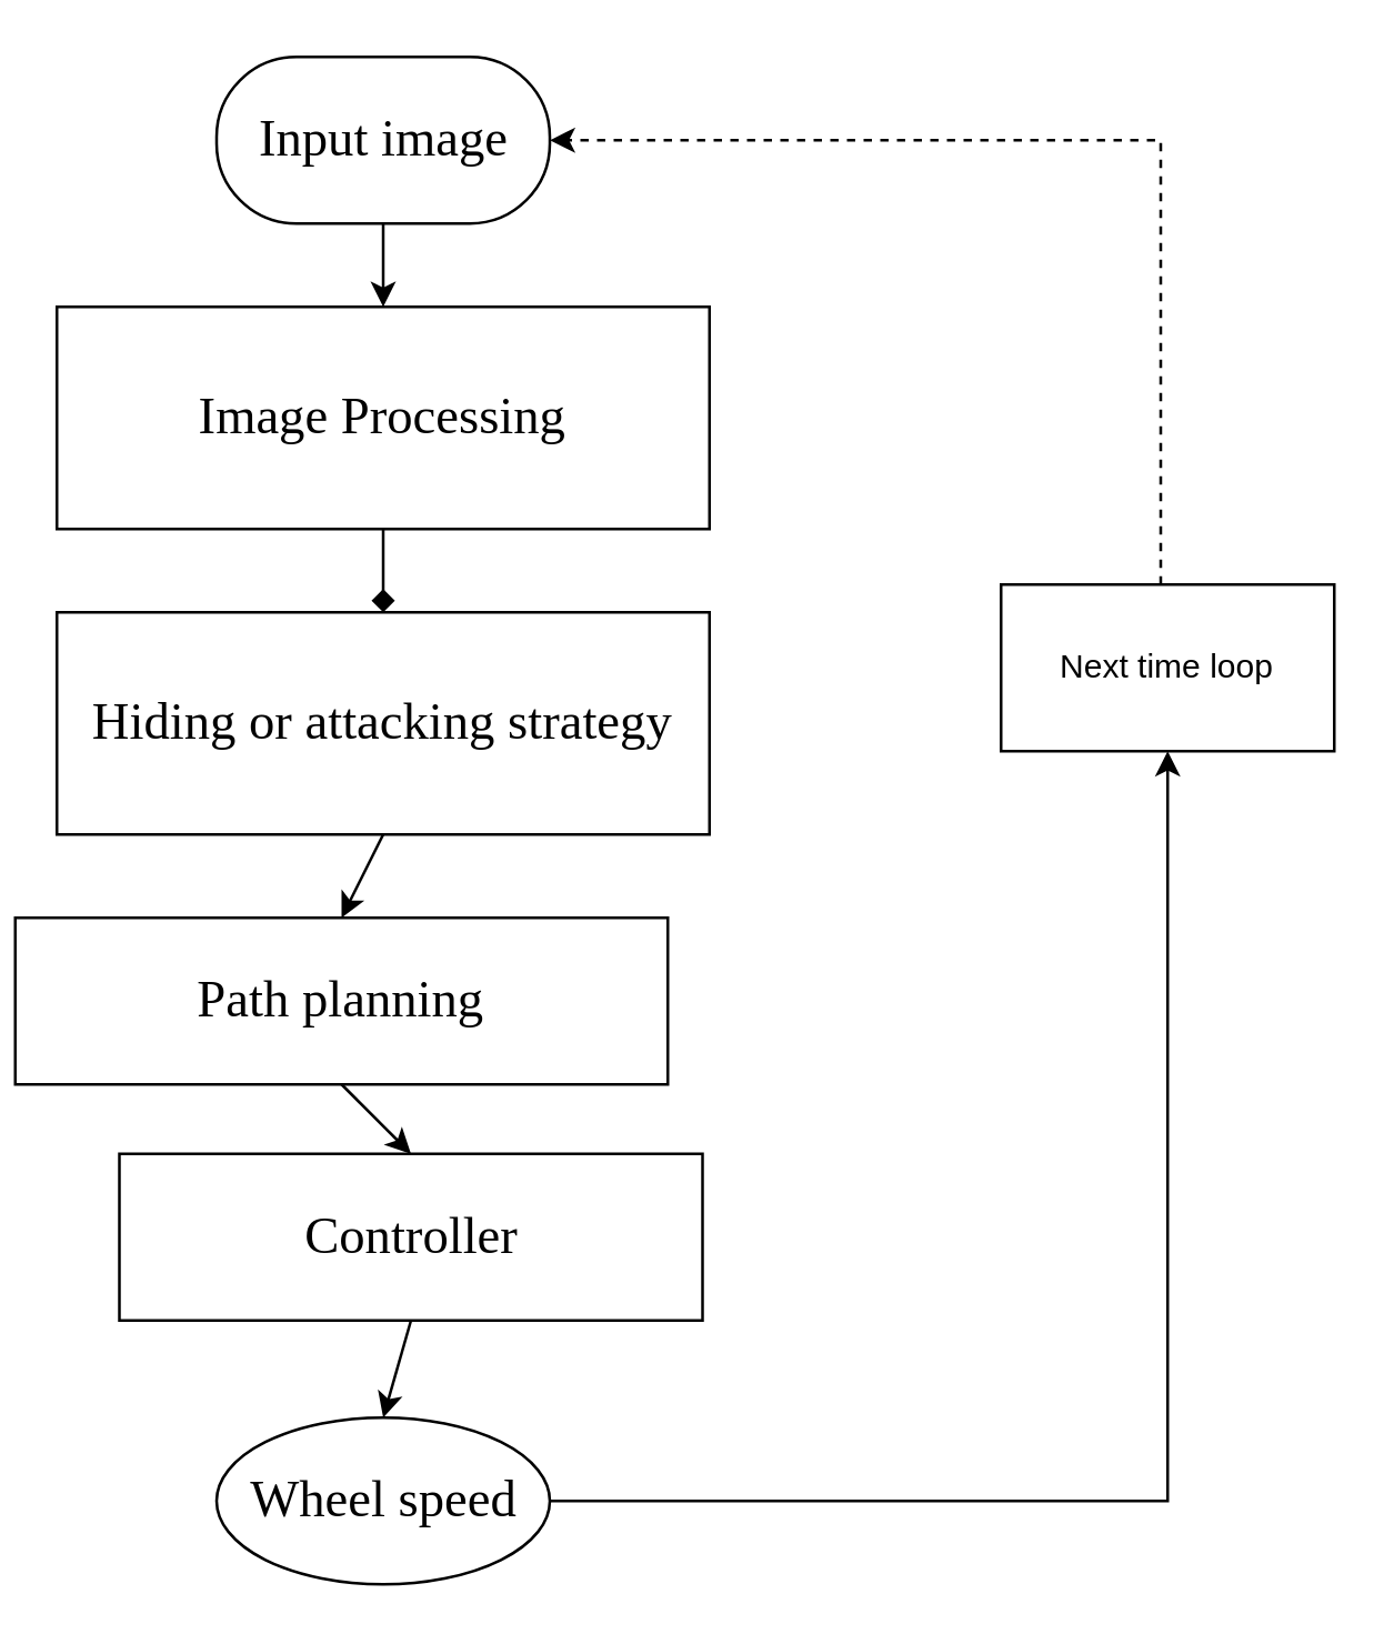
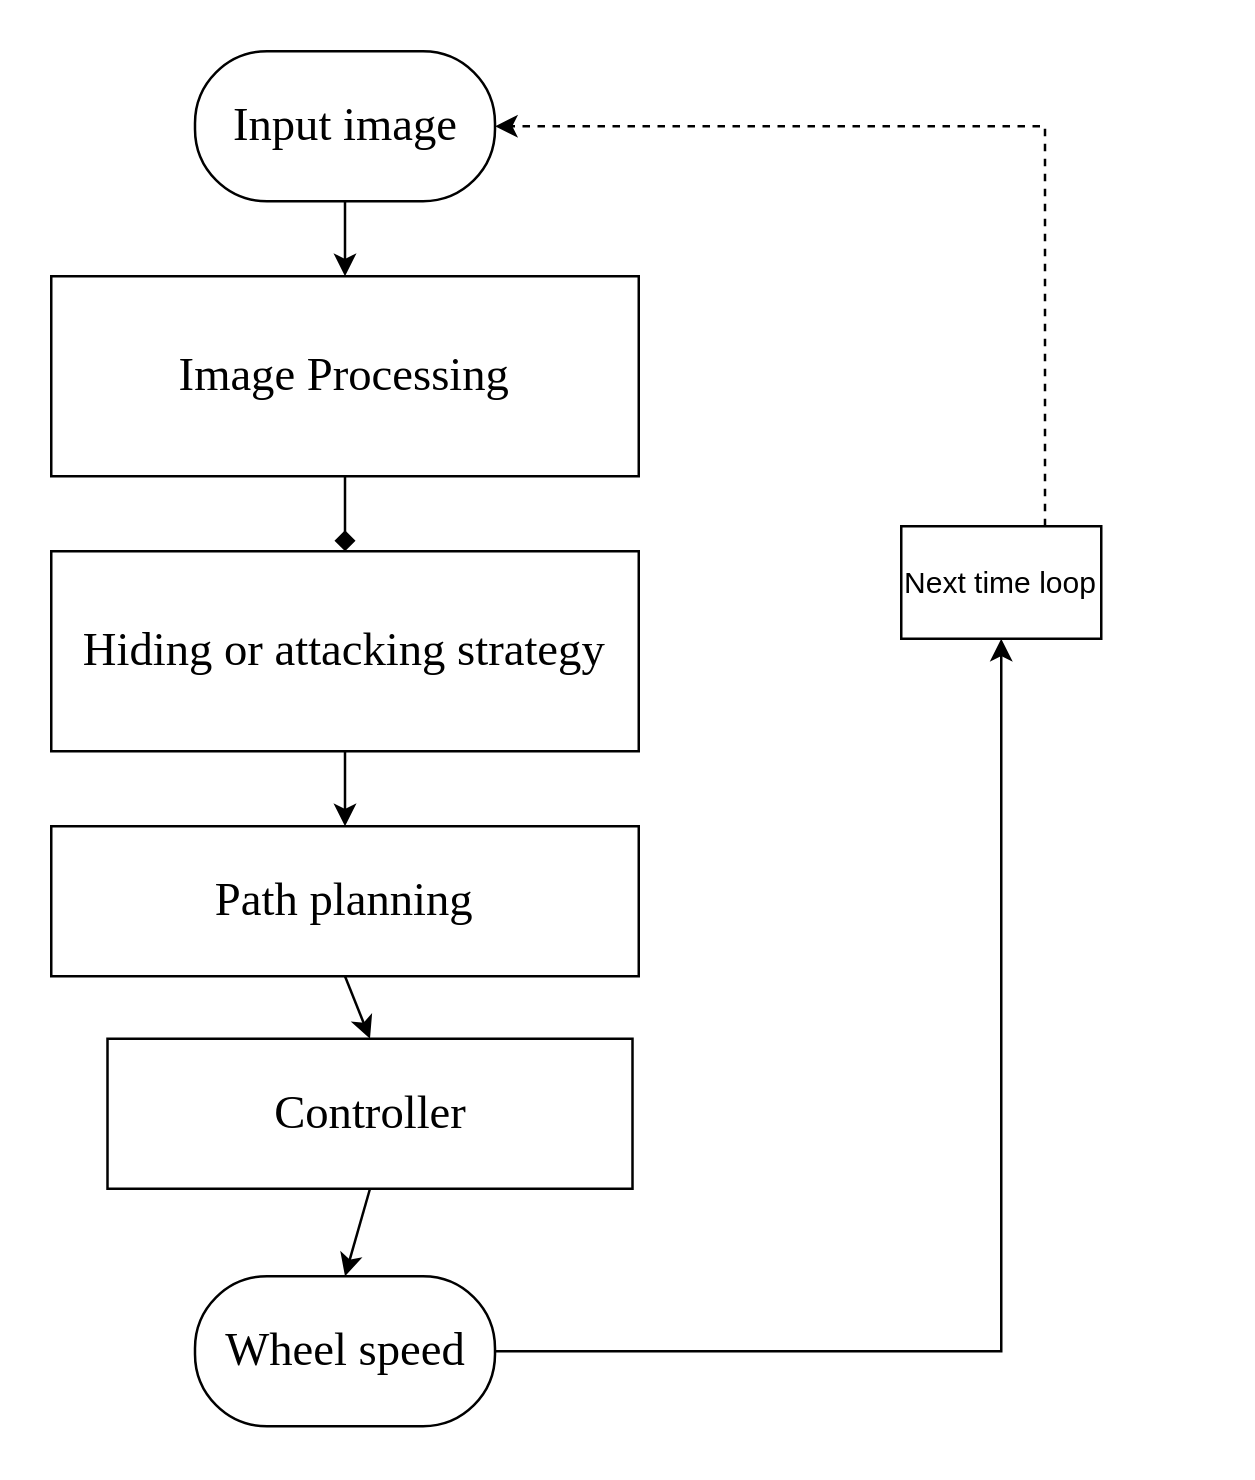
  <mxCell id="0" />
  <mxCell id="1" parent="0" />
  <mxCell id="2" value="&lt;p style=&quot;margin-top: 0pt ; margin-bottom: 0pt ; margin-left: 0in ; direction: ltr ; unicode-bidi: embed ; word-break: normal&quot;&gt;&lt;font face=&quot;calibri&quot;&gt;&lt;span style=&quot;font-size: 18.667px&quot;&gt;Input image&lt;/span&gt;&lt;/font&gt;&lt;/p&gt;" style="rounded=1;whiteSpace=wrap;html=1;arcSize=48;" vertex="1" parent="1"><mxGeometry x="77.5" y="20" width="120" height="60" as="geometry" /></mxCell>
  <mxCell id="3" value="&lt;p style=&quot;margin-top: 0pt ; margin-bottom: 0pt ; margin-left: 0in ; direction: ltr ; unicode-bidi: embed ; word-break: normal&quot;&gt;&lt;span style=&quot;font-size: 14pt ; font-family: &amp;#34;calibri&amp;#34;&quot;&gt;&lt;font color=&quot;#000000&quot;&gt;Image Processing&lt;/font&gt;&lt;/span&gt;&lt;/p&gt;" style="rounded=0;whiteSpace=wrap;html=1;arcSize=48;" vertex="1" parent="1"><mxGeometry x="20" y="110" width="235" height="80" as="geometry" /></mxCell>
  <mxCell id="4" style="edgeStyle=orthogonalEdgeStyle;rounded=0;orthogonalLoop=1;jettySize=auto;html=1;entryX=0.5;entryY=1;entryDx=0;entryDy=0;fontColor=#000000;exitX=1;exitY=0.5;exitDx=0;exitDy=0;" edge="1" parent="1" source="10" target="7"><mxGeometry relative="1" as="geometry" /></mxCell>
  <mxCell id="5" value="&lt;p style=&quot;margin-top: 0pt ; margin-bottom: 0pt ; margin-left: 0in ; direction: ltr ; unicode-bidi: embed ; word-break: normal&quot;&gt;&lt;span style=&quot;font-size: 14pt ; font-family: &amp;#34;calibri&amp;#34;&quot;&gt;&lt;font color=&quot;#000000&quot;&gt;Controller&lt;/font&gt;&lt;/span&gt;&lt;/p&gt;" style="rounded=0;whiteSpace=wrap;html=1;arcSize=48;" vertex="1" parent="1"><mxGeometry x="42.5" y="415" width="210" height="60" as="geometry" /></mxCell>
  <mxCell id="6" style="edgeStyle=orthogonalEdgeStyle;rounded=0;orthogonalLoop=1;jettySize=auto;html=1;entryX=1;entryY=0.5;entryDx=0;entryDy=0;fontColor=#000000;dashed=1;" edge="1" parent="1" source="7" target="2"><mxGeometry relative="1" as="geometry"><Array as="points"><mxPoint x="417.5" y="50" /></Array></mxGeometry></mxCell>
- <mxCell id="7" value="Next time loop" style="whiteSpace=wrap;html=1;rounded=0;fontColor=#000000;" vertex="1" parent="1"><mxGeometry x="360" y="210" width="120" height="60" as="geometry" /></mxCell>
+ <mxCell id="7" value="Next time loop" style="whiteSpace=wrap;html=1;rounded=0;fontColor=#000000;" vertex="1" parent="1"><mxGeometry x="360" y="210" width="80" height="45" as="geometry" /></mxCell>
  <mxCell id="8" value="&lt;p style=&quot;margin-top: 0pt ; margin-bottom: 0pt ; margin-left: 0in ; direction: ltr ; unicode-bidi: embed ; word-break: normal&quot;&gt;&lt;span style=&quot;font-size: 14pt ; font-family: &amp;#34;calibri&amp;#34;&quot;&gt;&lt;font color=&quot;#000000&quot;&gt;Hiding or attacking strategy&lt;/font&gt;&lt;/span&gt;&lt;/p&gt;" style="rounded=0;whiteSpace=wrap;html=1;arcSize=48;" vertex="1" parent="1"><mxGeometry x="20" y="220" width="235" height="80" as="geometry" /></mxCell>
- <mxCell id="9" value="&lt;p style=&quot;margin-top: 0pt ; margin-bottom: 0pt ; margin-left: 0in ; direction: ltr ; unicode-bidi: embed ; word-break: normal&quot;&gt;&lt;span style=&quot;font-size: 14pt ; font-family: &amp;#34;calibri&amp;#34;&quot;&gt;&lt;font color=&quot;#000000&quot;&gt;Path planning&lt;/font&gt;&lt;/span&gt;&lt;/p&gt;" style="rounded=0;whiteSpace=wrap;html=1;arcSize=48;" vertex="1" parent="1"><mxGeometry x="5" y="330" width="235" height="60" as="geometry" /></mxCell>
- <mxCell id="10" value="&lt;p style=&quot;margin-top: 0pt ; margin-bottom: 0pt ; margin-left: 0in ; direction: ltr ; unicode-bidi: embed ; word-break: normal&quot;&gt;&lt;font face=&quot;calibri&quot;&gt;&lt;span style=&quot;font-size: 18.667px&quot;&gt;Wheel speed&lt;/span&gt;&lt;/font&gt;&lt;/p&gt;" style="ellipse;whiteSpace=wrap;html=1;arcSize=48;" vertex="1" parent="1"><mxGeometry x="77.5" y="510" width="120" height="60" as="geometry" /></mxCell>
+ <mxCell id="9" value="&lt;p style=&quot;margin-top: 0pt ; margin-bottom: 0pt ; margin-left: 0in ; direction: ltr ; unicode-bidi: embed ; word-break: normal&quot;&gt;&lt;span style=&quot;font-size: 14pt ; font-family: &amp;#34;calibri&amp;#34;&quot;&gt;&lt;font color=&quot;#000000&quot;&gt;Path planning&lt;/font&gt;&lt;/span&gt;&lt;/p&gt;" style="rounded=0;whiteSpace=wrap;html=1;arcSize=48;" vertex="1" parent="1"><mxGeometry x="20" y="330" width="235" height="60" as="geometry" /></mxCell>
+ <mxCell id="10" value="&lt;p style=&quot;margin-top: 0pt ; margin-bottom: 0pt ; margin-left: 0in ; direction: ltr ; unicode-bidi: embed ; word-break: normal&quot;&gt;&lt;font face=&quot;calibri&quot;&gt;&lt;span style=&quot;font-size: 18.667px&quot;&gt;Wheel speed&lt;/span&gt;&lt;/font&gt;&lt;/p&gt;" style="rounded=1;whiteSpace=wrap;html=1;arcSize=48;" vertex="1" parent="1"><mxGeometry x="77.5" y="510" width="120" height="60" as="geometry" /></mxCell>
  <mxCell id="11" value="" style="endArrow=classic;html=1;rounded=0;entryX=0.5;entryY=0;entryDx=0;entryDy=0;exitX=0.5;exitY=1;exitDx=0;exitDy=0;" edge="1" parent="1" source="2" target="3"><mxGeometry width="50" height="50" relative="1" as="geometry"><mxPoint x="-50" y="460" as="sourcePoint" /><mxPoint x="0" y="410" as="targetPoint" /></mxGeometry></mxCell>
  <mxCell id="12" value="" style="endArrow=diamond;html=1;rounded=0;entryX=0.5;entryY=0;entryDx=0;entryDy=0;exitX=0.5;exitY=1;exitDx=0;exitDy=0;" edge="1" parent="1" source="3" target="8"><mxGeometry width="50" height="50" relative="1" as="geometry"><mxPoint x="-130" y="240" as="sourcePoint" /><mxPoint x="-80" y="190" as="targetPoint" /></mxGeometry></mxCell>
  <mxCell id="13" value="" style="endArrow=classic;html=1;rounded=0;entryX=0.5;entryY=0;entryDx=0;entryDy=0;exitX=0.5;exitY=1;exitDx=0;exitDy=0;" edge="1" parent="1" source="8" target="9"><mxGeometry width="50" height="50" relative="1" as="geometry"><mxPoint x="-120" y="360" as="sourcePoint" /><mxPoint x="-70" y="310" as="targetPoint" /></mxGeometry></mxCell>
  <mxCell id="14" value="" style="endArrow=classic;html=1;rounded=0;entryX=0.5;entryY=0;entryDx=0;entryDy=0;exitX=0.5;exitY=1;exitDx=0;exitDy=0;" edge="1" parent="1" source="9" target="5"><mxGeometry width="50" height="50" relative="1" as="geometry"><mxPoint x="-100" y="410" as="sourcePoint" /><mxPoint x="-50" y="360" as="targetPoint" /></mxGeometry></mxCell>
  <mxCell id="15" value="" style="endArrow=classic;html=1;rounded=0;entryX=0.5;entryY=0;entryDx=0;entryDy=0;exitX=0.5;exitY=1;exitDx=0;exitDy=0;" edge="1" parent="1" source="5" target="10"><mxGeometry width="50" height="50" relative="1" as="geometry"><mxPoint x="-70" y="600" as="sourcePoint" /><mxPoint x="-20" y="550" as="targetPoint" /></mxGeometry></mxCell>
